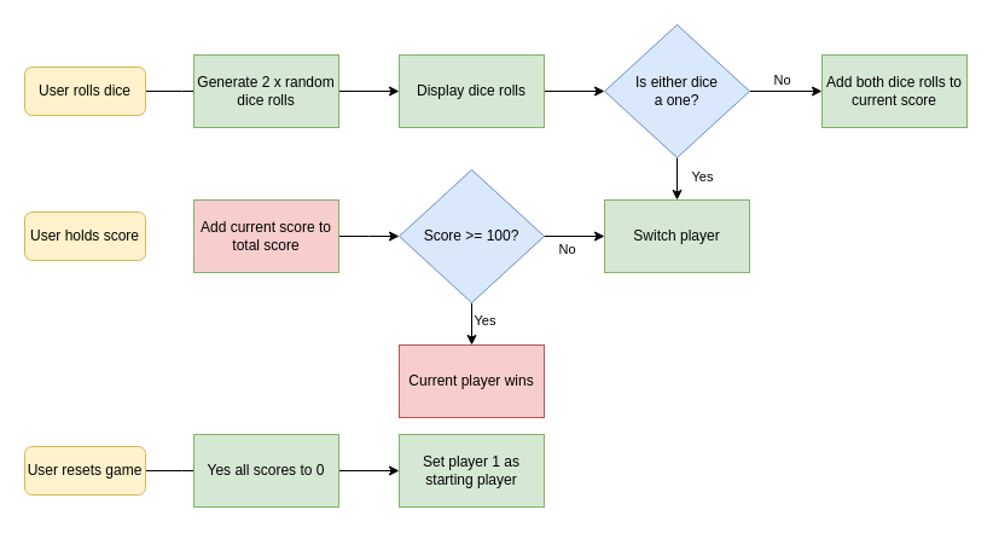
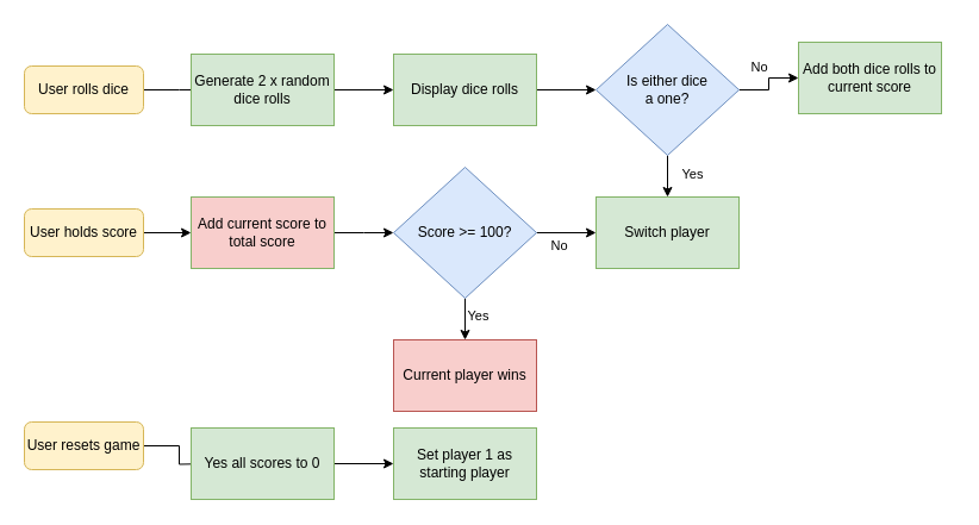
  <mxCell id="0" />
  <mxCell id="1" parent="0" />
  <mxCell id="2" value="" style="rounded=0;html=1;jettySize=auto;orthogonalLoop=1;fontSize=11;endArrow=block;endFill=0;endSize=8;strokeWidth=1;shadow=0;labelBackgroundColor=none;edgeStyle=orthogonalEdgeStyle;" parent="1" source="3" edge="1"><mxGeometry relative="1" as="geometry"><mxPoint x="180" y="75" as="targetPoint" /></mxGeometry></mxCell>
  <mxCell id="3" value="User rolls dice" style="rounded=1;whiteSpace=wrap;html=1;fontSize=12;glass=0;strokeWidth=1;shadow=0;fillColor=#fff2cc;strokeColor=#d6b656;" parent="1" vertex="1"><mxGeometry x="20" y="55" width="100" height="40" as="geometry" /></mxCell>
  <mxCell id="4" style="edgeStyle=orthogonalEdgeStyle;rounded=0;orthogonalLoop=1;jettySize=auto;html=1;exitX=1;exitY=0.5;exitDx=0;exitDy=0;entryX=0;entryY=0.5;entryDx=0;entryDy=0;" edge="1" parent="1" source="5" target="7"><mxGeometry relative="1" as="geometry" /></mxCell>
  <mxCell id="5" value="Generate 2 x random dice rolls" style="rounded=0;whiteSpace=wrap;html=1;fillColor=#d5e8d4;strokeColor=#82b366;" vertex="1" parent="1"><mxGeometry x="160" y="45" width="120" height="60" as="geometry" /></mxCell>
  <mxCell id="6" style="edgeStyle=orthogonalEdgeStyle;rounded=0;orthogonalLoop=1;jettySize=auto;html=1;exitX=1;exitY=0.5;exitDx=0;exitDy=0;entryX=0;entryY=0.5;entryDx=0;entryDy=0;" edge="1" parent="1" source="7" target="12"><mxGeometry relative="1" as="geometry" /></mxCell>
  <mxCell id="7" value="Display dice rolls" style="rounded=0;whiteSpace=wrap;html=1;fillColor=#d5e8d4;strokeColor=#82b366;" vertex="1" parent="1"><mxGeometry x="330" y="45" width="120" height="60" as="geometry" /></mxCell>
  <mxCell id="8" style="edgeStyle=orthogonalEdgeStyle;rounded=0;orthogonalLoop=1;jettySize=auto;html=1;exitX=0.5;exitY=1;exitDx=0;exitDy=0;entryX=0.5;entryY=0;entryDx=0;entryDy=0;" edge="1" parent="1" source="12" target="13"><mxGeometry relative="1" as="geometry" /></mxCell>
  <mxCell id="9" value="Yes" style="edgeLabel;html=1;align=center;verticalAlign=middle;resizable=0;points=[];" vertex="1" connectable="0" parent="8"><mxGeometry x="-0.101" y="-4" relative="1" as="geometry"><mxPoint x="24" y="-1" as="offset" /></mxGeometry></mxCell>
  <mxCell id="10" style="edgeStyle=orthogonalEdgeStyle;rounded=0;orthogonalLoop=1;jettySize=auto;html=1;exitX=1;exitY=0.5;exitDx=0;exitDy=0;entryX=0;entryY=0.5;entryDx=0;entryDy=0;" edge="1" parent="1" source="12" target="19"><mxGeometry relative="1" as="geometry" /></mxCell>
  <mxCell id="11" value="No" style="edgeLabel;html=1;align=center;verticalAlign=middle;resizable=0;points=[];" vertex="1" connectable="0" parent="10"><mxGeometry x="0.176" y="3" relative="1" as="geometry"><mxPoint x="-9" y="-7" as="offset" /></mxGeometry></mxCell>
  <mxCell id="12" value="Is either dice&lt;br&gt;a one?" style="rhombus;whiteSpace=wrap;html=1;fillColor=#dae8fc;strokeColor=#6c8ebf;" vertex="1" parent="1"><mxGeometry x="500" y="20" width="120" height="110" as="geometry" /></mxCell>
  <mxCell id="13" value="Switch player" style="rounded=0;whiteSpace=wrap;html=1;fillColor=#d5e8d4;strokeColor=#82b366;" vertex="1" parent="1"><mxGeometry x="500" y="165" width="120" height="60" as="geometry" /></mxCell>
  <mxCell id="14" style="edgeStyle=orthogonalEdgeStyle;rounded=0;orthogonalLoop=1;jettySize=auto;html=1;exitX=1;exitY=0.5;exitDx=0;exitDy=0;entryX=0;entryY=0.5;entryDx=0;entryDy=0;" edge="1" parent="1" source="18" target="13"><mxGeometry relative="1" as="geometry" /></mxCell>
  <mxCell id="15" value="No" style="edgeLabel;html=1;align=center;verticalAlign=middle;resizable=0;points=[];" vertex="1" connectable="0" parent="14"><mxGeometry x="-0.264" y="5" relative="1" as="geometry"><mxPoint y="15" as="offset" /></mxGeometry></mxCell>
  <mxCell id="16" style="edgeStyle=orthogonalEdgeStyle;rounded=0;orthogonalLoop=1;jettySize=auto;html=1;exitX=0.5;exitY=1;exitDx=0;exitDy=0;entryX=0.5;entryY=0;entryDx=0;entryDy=0;" edge="1" parent="1" source="18" target="24"><mxGeometry relative="1" as="geometry" /></mxCell>
  <mxCell id="17" value="Yes" style="edgeLabel;html=1;align=center;verticalAlign=middle;resizable=0;points=[];" vertex="1" connectable="0" parent="16"><mxGeometry x="-0.189" y="-2" relative="1" as="geometry"><mxPoint x="12" as="offset" /></mxGeometry></mxCell>
  <mxCell id="18" value="Score &amp;gt;= 100?" style="rhombus;whiteSpace=wrap;html=1;fillColor=#dae8fc;strokeColor=#6c8ebf;" vertex="1" parent="1"><mxGeometry x="330" y="140" width="120" height="110" as="geometry" /></mxCell>
- <mxCell id="19" value="Add both dice rolls to current score" style="rounded=0;whiteSpace=wrap;html=1;fillColor=#d5e8d4;strokeColor=#82b366;" vertex="1" parent="1"><mxGeometry x="680" y="45" width="120" height="60" as="geometry" /></mxCell>
+ <mxCell id="19" value="Add both dice rolls to current score" style="rounded=0;whiteSpace=wrap;html=1;fillColor=#d5e8d4;strokeColor=#82b366;" vertex="1" parent="1"><mxGeometry x="670" y="35" width="120" height="60" as="geometry" /></mxCell>
+ <mxCell id="20" style="edgeStyle=orthogonalEdgeStyle;rounded=0;orthogonalLoop=1;jettySize=auto;html=1;exitX=1;exitY=0.5;exitDx=0;exitDy=0;entryX=0;entryY=0.5;entryDx=0;entryDy=0;" edge="1" parent="1" source="21" target="23"><mxGeometry relative="1" as="geometry" /></mxCell>
  <mxCell id="21" value="User holds score" style="rounded=1;whiteSpace=wrap;html=1;fontSize=12;glass=0;strokeWidth=1;shadow=0;fillColor=#fff2cc;strokeColor=#d6b656;" vertex="1" parent="1"><mxGeometry x="20" y="175" width="100" height="40" as="geometry" /></mxCell>
  <mxCell id="22" style="edgeStyle=orthogonalEdgeStyle;rounded=0;orthogonalLoop=1;jettySize=auto;html=1;exitX=1;exitY=0.5;exitDx=0;exitDy=0;entryX=0;entryY=0.5;entryDx=0;entryDy=0;" edge="1" parent="1" source="23"><mxGeometry relative="1" as="geometry"><mxPoint x="330" y="195" as="targetPoint" /></mxGeometry></mxCell>
  <mxCell id="23" value="Add current score to total score" style="rounded=0;whiteSpace=wrap;html=1;fillColor=#f8cecc;strokeColor=#82b366;" vertex="1" parent="1"><mxGeometry x="160" y="165" width="120" height="60" as="geometry" /></mxCell>
  <mxCell id="24" value="Current player wins" style="rounded=0;whiteSpace=wrap;html=1;fillColor=#f8cecc;strokeColor=#b85450;" vertex="1" parent="1"><mxGeometry x="330" y="285" width="120" height="60" as="geometry" /></mxCell>
  <mxCell id="25" value="" style="rounded=0;html=1;jettySize=auto;orthogonalLoop=1;fontSize=11;endArrow=block;endFill=0;endSize=8;strokeWidth=1;shadow=0;labelBackgroundColor=none;edgeStyle=orthogonalEdgeStyle;" edge="1" parent="1" source="26"><mxGeometry relative="1" as="geometry"><mxPoint x="180" y="389" as="targetPoint" /></mxGeometry></mxCell>
- <mxCell id="26" value="User resets game" style="rounded=1;whiteSpace=wrap;html=1;fontSize=12;glass=0;strokeWidth=1;shadow=0;fillColor=#fff2cc;strokeColor=#d6b656;" vertex="1" parent="1"><mxGeometry x="20" y="369" width="100" height="40" as="geometry" /></mxCell>
+ <mxCell id="26" value="User resets game" style="rounded=1;whiteSpace=wrap;html=1;fontSize=12;glass=0;strokeWidth=1;shadow=0;fillColor=#fff2cc;strokeColor=#d6b656;" vertex="1" parent="1"><mxGeometry x="20" y="354" width="100" height="40" as="geometry" /></mxCell>
  <mxCell id="27" style="edgeStyle=orthogonalEdgeStyle;rounded=0;orthogonalLoop=1;jettySize=auto;html=1;exitX=1;exitY=0.5;exitDx=0;exitDy=0;entryX=0;entryY=0.5;entryDx=0;entryDy=0;" edge="1" parent="1" source="28" target="29"><mxGeometry relative="1" as="geometry" /></mxCell>
  <mxCell id="28" value="Yes all scores to 0" style="rounded=0;whiteSpace=wrap;html=1;fillColor=#d5e8d4;strokeColor=#82b366;" vertex="1" parent="1"><mxGeometry x="160" y="359" width="120" height="60" as="geometry" /></mxCell>
  <mxCell id="29" value="Set player 1 as starting player" style="rounded=0;whiteSpace=wrap;html=1;fillColor=#d5e8d4;strokeColor=#82b366;" vertex="1" parent="1"><mxGeometry x="330" y="359" width="120" height="60" as="geometry" /></mxCell>
